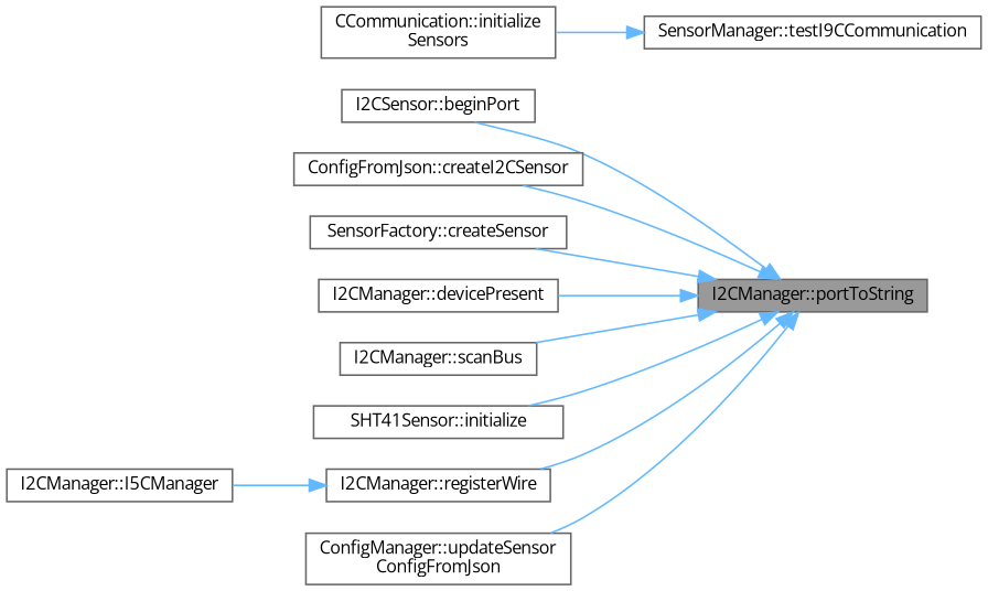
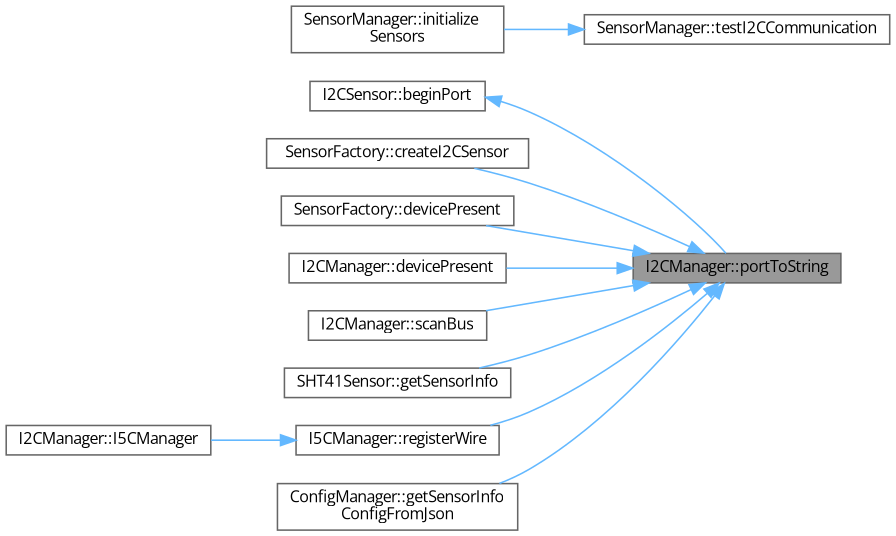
  digraph {
    fontname="Open Sans"
    rankdir=RL
    node [color=grey40 fillcolor=white fontname="Open Sans" fontsize=10 shape=box style=filled]
    edge [color=steelblue1 dir=back fontname="Open Sans" fontsize=10 labelfontname=Helvetica labelfontsize=10 style=solid]
    n1 [color=gray40 fillcolor=grey60 fontcolor=black height=0.2 label="I2CManager::portToString" width=0.4]
    n2 [height=0.2 label="I2CSensor::beginPort" width=0.4]
-   n3 [height=0.2 label="ConfigFromJson::createI2CSensor" width=0.4]
-   n4 [height=0.2 label="SensorFactory::createSensor" width=0.4]
+   n3 [height=0.2 label="SensorFactory::createI2CSensor" width=0.4]
+   n4 [height=0.2 label="SensorFactory::devicePresent" width=0.4]
    n5 [height=0.2 label="I2CManager::devicePresent" width=0.4]
    n6 [height=0.2 label="I2CManager::scanBus" width=0.4]
-   n7 [height=0.2 label="SHT41Sensor::initialize" width=0.4]
-   n8 [height=0.2 label="I2CManager::registerWire" width=0.4]
-   n9 [height=0.2 label="ConfigManager::updateSensor\lConfigFromJson" width=0.4]
+   n7 [height=0.2 label="SHT41Sensor::getSensorInfo" width=0.4]
+   n8 [height=0.2 label="I5CManager::registerWire" width=0.4]
+   n9 [height=0.2 label="ConfigManager::getSensorInfo\lConfigFromJson" width=0.4]
    n10 [height=0.2 label="I2CManager::I5CManager" width=0.4]
-   n11 [height=0.2 label="SensorManager::testI9CCommunication" width=0.4]
-   n12 [height=0.2 label="CCommunication::initialize\lSensors" width=0.4]
-   n1 -> n2
+   n11 [height=0.2 label="SensorManager::testI2CCommunication" width=0.4]
+   n12 [height=0.2 label="SensorManager::initialize\lSensors" width=0.4]
+   n2 -> n1
    n1 -> n3
    n1 -> n4
    n1 -> n5
    n1 -> n6
    n1 -> n7
    n1 -> n8
    n1 -> n9
    n8 -> n10
    n11 -> n12
  }
